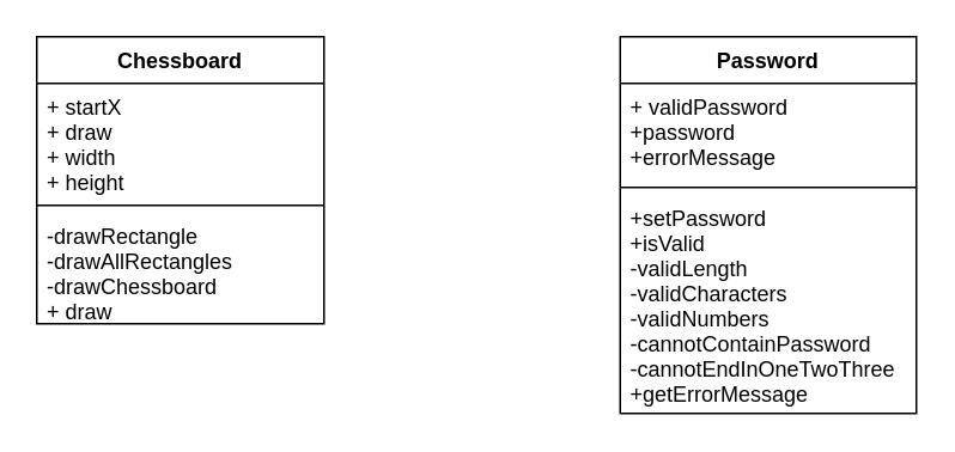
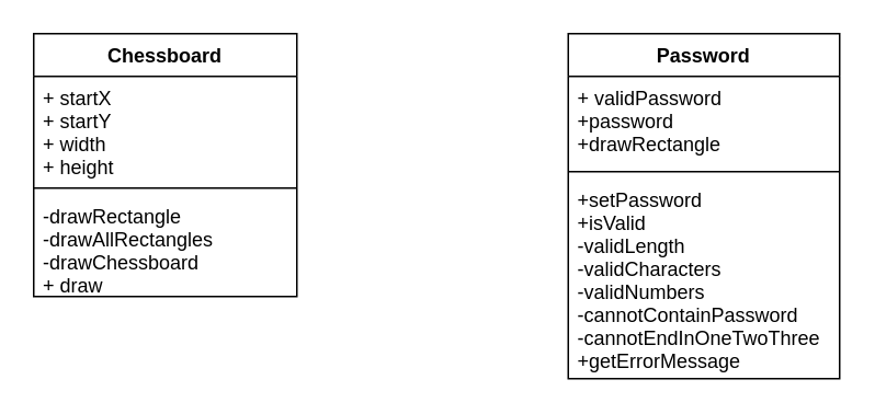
  <mxCell id="0" />
  <mxCell id="1" parent="0" />
  <mxCell id="2" value="Chessboard" style="swimlane;fontStyle=1;align=center;verticalAlign=top;childLayout=stackLayout;horizontal=1;startSize=26;horizontalStack=0;resizeParent=1;resizeParentMax=0;resizeLast=0;collapsible=1;marginBottom=0;" vertex="1" parent="1"><mxGeometry x="20" y="20" width="160" height="160" as="geometry" /></mxCell>
- <mxCell id="3" value="+ startX&#10;+ draw&#10;+ width&#10;+ height" style="text;strokeColor=none;fillColor=none;align=left;verticalAlign=top;spacingLeft=4;spacingRight=4;overflow=hidden;rotatable=0;points=[[0,0.5],[1,0.5]];portConstraint=eastwest;" vertex="1" parent="2"><mxGeometry y="26" width="160" height="64" as="geometry" /></mxCell>
+ <mxCell id="3" value="+ startX&#10;+ startY&#10;+ width&#10;+ height" style="text;strokeColor=none;fillColor=none;align=left;verticalAlign=top;spacingLeft=4;spacingRight=4;overflow=hidden;rotatable=0;points=[[0,0.5],[1,0.5]];portConstraint=eastwest;" vertex="1" parent="2"><mxGeometry y="26" width="160" height="64" as="geometry" /></mxCell>
  <mxCell id="4" value="" style="line;strokeWidth=1;fillColor=none;align=left;verticalAlign=middle;spacingTop=-1;spacingLeft=3;spacingRight=3;rotatable=0;labelPosition=right;points=[];portConstraint=eastwest;" vertex="1" parent="2"><mxGeometry y="90" width="160" height="8" as="geometry" /></mxCell>
  <mxCell id="5" value="-drawRectangle&#10;-drawAllRectangles&#10;-drawChessboard&#10;+ draw&#10;" style="text;strokeColor=none;fillColor=none;align=left;verticalAlign=top;spacingLeft=4;spacingRight=4;overflow=hidden;rotatable=0;points=[[0,0.5],[1,0.5]];portConstraint=eastwest;" vertex="1" parent="2"><mxGeometry y="98" width="160" height="62" as="geometry" /></mxCell>
  <mxCell id="6" value="Password" style="swimlane;fontStyle=1;align=center;verticalAlign=top;childLayout=stackLayout;horizontal=1;startSize=26;horizontalStack=0;resizeParent=1;resizeParentMax=0;resizeLast=0;collapsible=1;marginBottom=0;" vertex="1" parent="1"><mxGeometry x="345" y="20" width="165" height="210" as="geometry" /></mxCell>
- <mxCell id="7" value="+ validPassword&#10;+password&#10;+errorMessage&#10;" style="text;strokeColor=none;fillColor=none;align=left;verticalAlign=top;spacingLeft=4;spacingRight=4;overflow=hidden;rotatable=0;points=[[0,0.5],[1,0.5]];portConstraint=eastwest;" vertex="1" parent="6"><mxGeometry y="26" width="165" height="54" as="geometry" /></mxCell>
+ <mxCell id="7" value="+ validPassword&#10;+password&#10;+drawRectangle&#10;" style="text;strokeColor=none;fillColor=none;align=left;verticalAlign=top;spacingLeft=4;spacingRight=4;overflow=hidden;rotatable=0;points=[[0,0.5],[1,0.5]];portConstraint=eastwest;" vertex="1" parent="6"><mxGeometry y="26" width="165" height="54" as="geometry" /></mxCell>
  <mxCell id="8" value="" style="line;strokeWidth=1;fillColor=none;align=left;verticalAlign=middle;spacingTop=-1;spacingLeft=3;spacingRight=3;rotatable=0;labelPosition=right;points=[];portConstraint=eastwest;" vertex="1" parent="6"><mxGeometry y="80" width="165" height="8" as="geometry" /></mxCell>
  <mxCell id="9" value="+setPassword&#10;+isValid&#10;-validLength&#10;-validCharacters&#10;-validNumbers&#10;-cannotContainPassword&#10;-cannotEndInOneTwoThree&#10;+getErrorMessage&#10;" style="text;strokeColor=none;fillColor=none;align=left;verticalAlign=top;spacingLeft=4;spacingRight=4;overflow=hidden;rotatable=0;points=[[0,0.5],[1,0.5]];portConstraint=eastwest;" vertex="1" parent="6"><mxGeometry y="88" width="165" height="122" as="geometry" /></mxCell>
